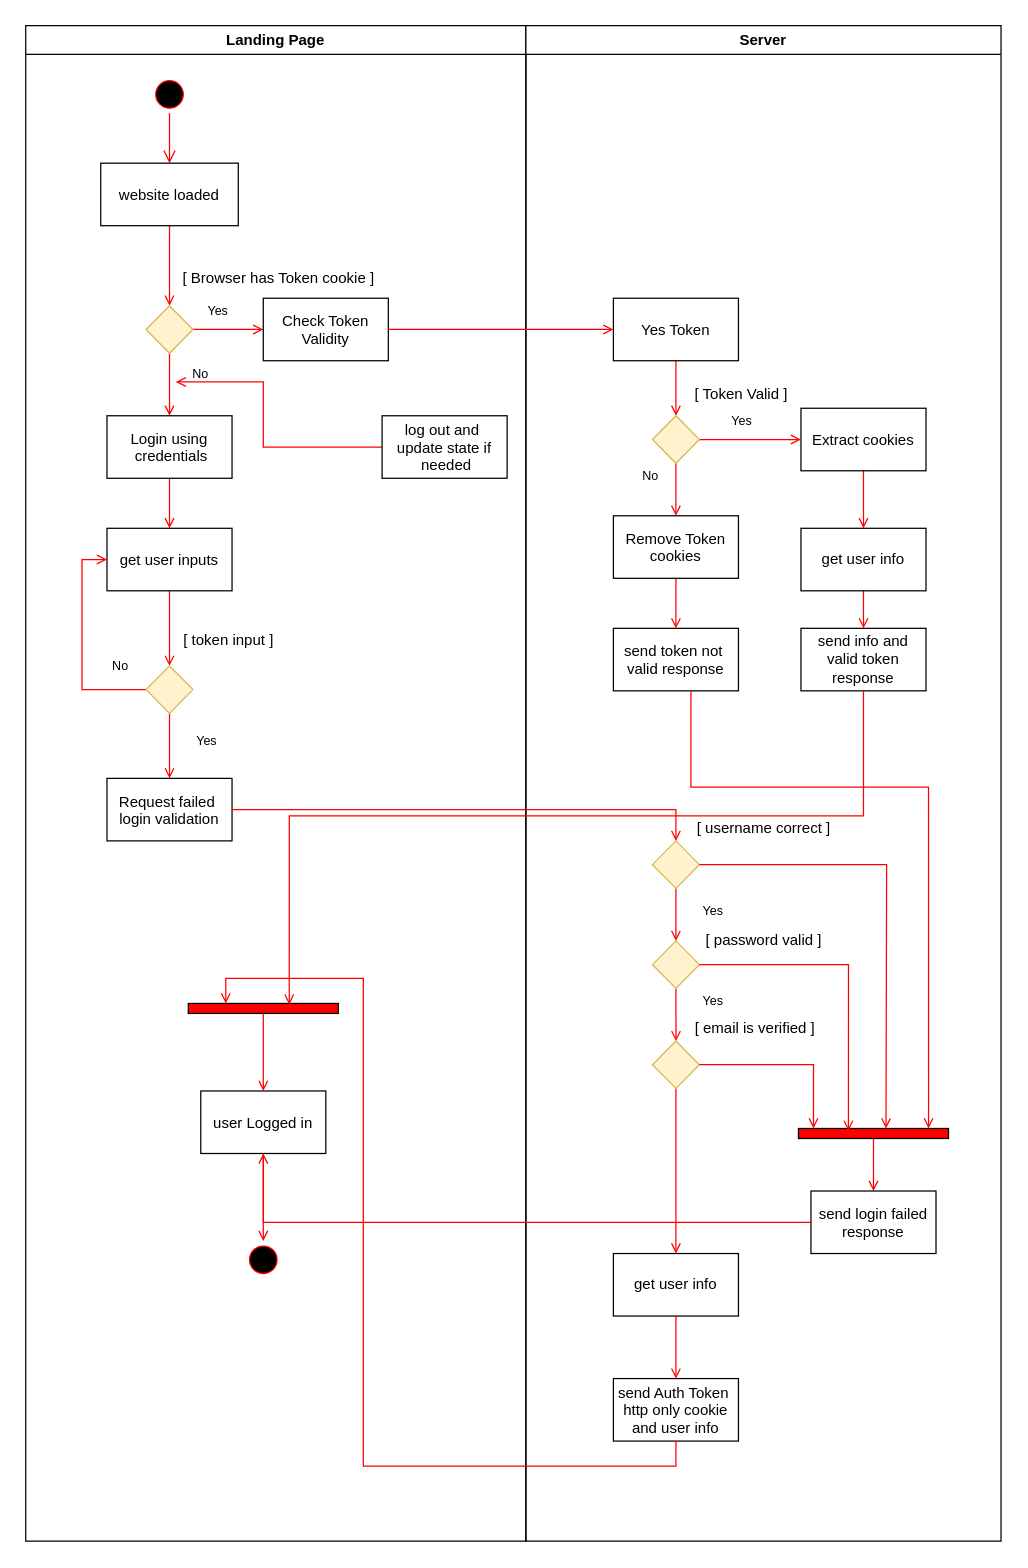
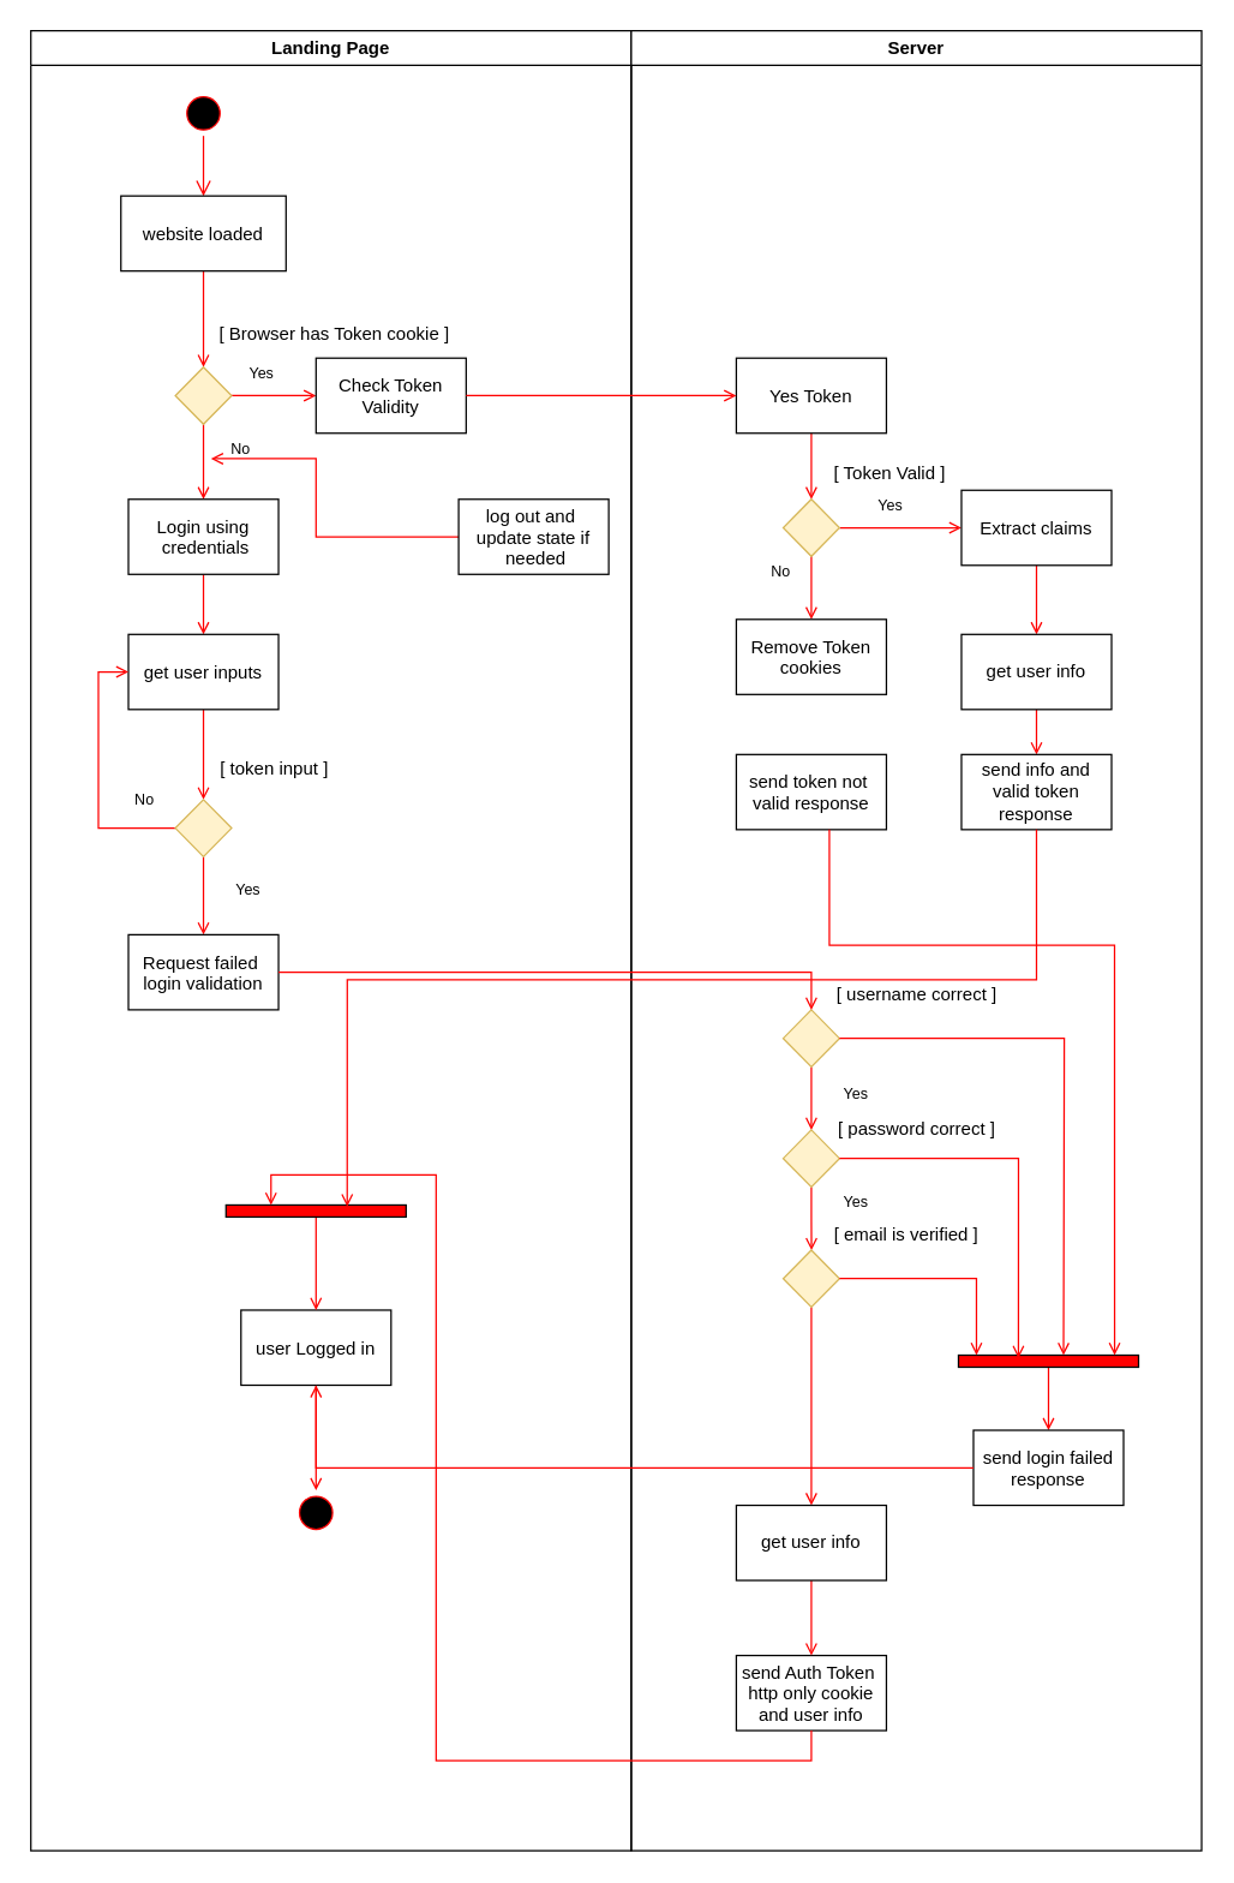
  <mxCell id="0" />
  <mxCell id="1" parent="0" />
  <mxCell id="2" value="Landing Page" style="swimlane;whiteSpace=wrap" parent="1" vertex="1"><mxGeometry x="20" y="20" width="400" height="1212" as="geometry" /></mxCell>
  <mxCell id="3" value="" style="ellipse;shape=startState;fillColor=#000000;strokeColor=#ff0000;" parent="2" vertex="1"><mxGeometry x="100" y="40" width="30" height="30" as="geometry" /></mxCell>
  <mxCell id="4" value="" style="edgeStyle=elbowEdgeStyle;elbow=horizontal;verticalAlign=bottom;endArrow=open;endSize=8;strokeColor=#FF0000;endFill=1;rounded=0" parent="2" source="3" target="6" edge="1"><mxGeometry x="100" y="40" as="geometry"><mxPoint x="115" y="110" as="targetPoint" /></mxGeometry></mxCell>
  <mxCell id="5" style="edgeStyle=orthogonalEdgeStyle;rounded=0;orthogonalLoop=1;jettySize=auto;html=1;exitX=0.5;exitY=1;exitDx=0;exitDy=0;entryX=0.5;entryY=0;entryDx=0;entryDy=0;fillColor=#e51400;strokeColor=#FF0000;endArrow=open;endFill=0;" edge="1" parent="2" source="6" target="9"><mxGeometry relative="1" as="geometry" /></mxCell>
  <mxCell id="6" value="website loaded" style="" parent="2" vertex="1"><mxGeometry x="60" y="110" width="110" height="50" as="geometry" /></mxCell>
  <mxCell id="7" style="edgeStyle=orthogonalEdgeStyle;rounded=0;orthogonalLoop=1;jettySize=auto;html=1;exitX=1;exitY=0.5;exitDx=0;exitDy=0;entryX=0;entryY=0.5;entryDx=0;entryDy=0;endArrow=open;endFill=0;strokeColor=#FF0000;" edge="1" parent="2" source="9" target="11"><mxGeometry relative="1" as="geometry" /></mxCell>
  <mxCell id="8" style="edgeStyle=orthogonalEdgeStyle;rounded=0;orthogonalLoop=1;jettySize=auto;html=1;exitX=0.5;exitY=1;exitDx=0;exitDy=0;endArrow=open;endFill=0;strokeColor=#FF0000;" edge="1" parent="2" source="9" target="14"><mxGeometry relative="1" as="geometry" /></mxCell>
  <mxCell id="9" value="" style="rhombus;whiteSpace=wrap;html=1;fillColor=#fff2cc;strokeColor=#d6b656;" vertex="1" parent="2"><mxGeometry x="96.25" y="224" width="37.5" height="38" as="geometry" /></mxCell>
  <mxCell id="10" value="[ Browser has Token cookie ]" style="text;html=1;strokeColor=none;fillColor=none;align=center;verticalAlign=middle;whiteSpace=wrap;rounded=0;" vertex="1" parent="2"><mxGeometry x="120" y="192" width="165" height="20" as="geometry" /></mxCell>
  <mxCell id="11" value="Check Token &#10;Validity" style="" vertex="1" parent="2"><mxGeometry x="190" y="218" width="100" height="50" as="geometry" /></mxCell>
  <mxCell id="12" value="&lt;font style=&quot;font-size: 10px&quot;&gt;Yes&lt;/font&gt;" style="text;html=1;strokeColor=none;fillColor=none;align=center;verticalAlign=middle;whiteSpace=wrap;rounded=0;" vertex="1" parent="2"><mxGeometry x="134" y="218" width="40" height="20" as="geometry" /></mxCell>
  <mxCell id="13" style="edgeStyle=orthogonalEdgeStyle;rounded=0;orthogonalLoop=1;jettySize=auto;html=1;exitX=0.5;exitY=1;exitDx=0;exitDy=0;endArrow=open;endFill=0;strokeColor=#FF0000;" edge="1" parent="2" source="14" target="19"><mxGeometry relative="1" as="geometry" /></mxCell>
  <mxCell id="14" value="Login using&#10; credentials" style="" vertex="1" parent="2"><mxGeometry x="65" y="312" width="100" height="50" as="geometry" /></mxCell>
  <mxCell id="15" value="&lt;span style=&quot;font-size: 10px&quot;&gt;No&lt;/span&gt;" style="text;html=1;strokeColor=none;fillColor=none;align=center;verticalAlign=middle;whiteSpace=wrap;rounded=0;" vertex="1" parent="2"><mxGeometry x="120" y="268" width="40" height="20" as="geometry" /></mxCell>
  <mxCell id="16" style="edgeStyle=orthogonalEdgeStyle;rounded=0;orthogonalLoop=1;jettySize=auto;html=1;exitX=0;exitY=0.5;exitDx=0;exitDy=0;endArrow=open;endFill=0;strokeColor=#FF0000;" edge="1" parent="2" source="17"><mxGeometry relative="1" as="geometry"><mxPoint x="120" y="285" as="targetPoint" /><Array as="points"><mxPoint x="190" y="337" /><mxPoint x="190" y="285" /><mxPoint x="120" y="285" /></Array></mxGeometry></mxCell>
  <mxCell id="17" value="log out and &#10;update state if&#10; needed" style="" vertex="1" parent="2"><mxGeometry x="285" y="312" width="100" height="50" as="geometry" /></mxCell>
  <mxCell id="18" style="edgeStyle=orthogonalEdgeStyle;rounded=0;orthogonalLoop=1;jettySize=auto;html=1;exitX=0.5;exitY=1;exitDx=0;exitDy=0;entryX=0.5;entryY=0;entryDx=0;entryDy=0;endArrow=open;endFill=0;strokeColor=#FF0000;" edge="1" parent="2" source="19" target="22"><mxGeometry relative="1" as="geometry" /></mxCell>
  <mxCell id="19" value="get user inputs" style="" vertex="1" parent="2"><mxGeometry x="65" y="402" width="100" height="50" as="geometry" /></mxCell>
  <mxCell id="20" style="edgeStyle=orthogonalEdgeStyle;rounded=0;orthogonalLoop=1;jettySize=auto;html=1;exitX=0.5;exitY=1;exitDx=0;exitDy=0;endArrow=open;endFill=0;strokeColor=#FF0000;" edge="1" parent="2" source="22" target="24"><mxGeometry relative="1" as="geometry" /></mxCell>
  <mxCell id="21" style="edgeStyle=orthogonalEdgeStyle;rounded=0;orthogonalLoop=1;jettySize=auto;html=1;exitX=0;exitY=0.5;exitDx=0;exitDy=0;entryX=0;entryY=0.5;entryDx=0;entryDy=0;endArrow=open;endFill=0;strokeColor=#FF0000;" edge="1" parent="2" source="22" target="19"><mxGeometry relative="1" as="geometry" /></mxCell>
  <mxCell id="22" value="" style="rhombus;whiteSpace=wrap;html=1;fillColor=#fff2cc;strokeColor=#d6b656;" vertex="1" parent="2"><mxGeometry x="96.25" y="512" width="37.5" height="38" as="geometry" /></mxCell>
  <mxCell id="23" value="[ token input ]" style="text;html=1;strokeColor=none;fillColor=none;align=center;verticalAlign=middle;whiteSpace=wrap;rounded=0;" vertex="1" parent="2"><mxGeometry x="80" y="482" width="165" height="20" as="geometry" /></mxCell>
  <mxCell id="24" value="Request failed &#10;login validation" style="" vertex="1" parent="2"><mxGeometry x="65" y="602" width="100" height="50" as="geometry" /></mxCell>
  <mxCell id="25" value="&lt;span style=&quot;font-size: 10px&quot;&gt;No&lt;/span&gt;" style="text;html=1;strokeColor=none;fillColor=none;align=center;verticalAlign=middle;whiteSpace=wrap;rounded=0;" vertex="1" parent="2"><mxGeometry x="56.25" y="502" width="40" height="20" as="geometry" /></mxCell>
  <mxCell id="26" value="&lt;font style=&quot;font-size: 10px&quot;&gt;Yes&lt;/font&gt;" style="text;html=1;strokeColor=none;fillColor=none;align=center;verticalAlign=middle;whiteSpace=wrap;rounded=0;" vertex="1" parent="2"><mxGeometry x="125" y="562" width="40" height="20" as="geometry" /></mxCell>
  <mxCell id="27" style="edgeStyle=orthogonalEdgeStyle;rounded=0;orthogonalLoop=1;jettySize=auto;html=1;exitX=0.5;exitY=1;exitDx=0;exitDy=0;endArrow=open;endFill=0;strokeColor=#FF0000;fontColor=#FF0000;" edge="1" parent="2" source="28" target="31"><mxGeometry relative="1" as="geometry" /></mxCell>
  <mxCell id="28" value="user Logged in" style="" vertex="1" parent="2"><mxGeometry x="140" y="852" width="100" height="50" as="geometry" /></mxCell>
  <mxCell id="29" style="edgeStyle=orthogonalEdgeStyle;rounded=0;orthogonalLoop=1;jettySize=auto;html=1;exitX=0.5;exitY=1;exitDx=0;exitDy=0;endArrow=open;endFill=0;strokeColor=#FF0000;fontColor=#FF0000;" edge="1" parent="2" source="30" target="28"><mxGeometry relative="1" as="geometry" /></mxCell>
  <mxCell id="30" value="" style="rounded=0;whiteSpace=wrap;html=1;fontColor=#FF0000;fillColor=#FF0000;" vertex="1" parent="2"><mxGeometry x="130" y="782" width="120" height="8" as="geometry" /></mxCell>
  <mxCell id="31" value="" style="ellipse;shape=startState;fillColor=#000000;strokeColor=#ff0000;" vertex="1" parent="2"><mxGeometry x="175" y="972" width="30" height="30" as="geometry" /></mxCell>
  <mxCell id="32" value="Server" style="swimlane;whiteSpace=wrap;startSize=23;" parent="1" vertex="1"><mxGeometry x="420" y="20" width="380" height="1212" as="geometry"><mxRectangle x="444.5" y="128" width="80" height="23" as="alternateBounds" /></mxGeometry></mxCell>
  <mxCell id="33" style="edgeStyle=orthogonalEdgeStyle;rounded=0;orthogonalLoop=1;jettySize=auto;html=1;exitX=0.5;exitY=1;exitDx=0;exitDy=0;entryX=0.5;entryY=0;entryDx=0;entryDy=0;endArrow=open;endFill=0;strokeColor=#FF0000;" edge="1" parent="32" source="34" target="37"><mxGeometry relative="1" as="geometry" /></mxCell>
  <mxCell id="34" value="Yes Token" style="" vertex="1" parent="32"><mxGeometry x="70" y="218" width="100" height="50" as="geometry" /></mxCell>
  <mxCell id="35" style="edgeStyle=orthogonalEdgeStyle;rounded=0;orthogonalLoop=1;jettySize=auto;html=1;exitX=0.5;exitY=1;exitDx=0;exitDy=0;endArrow=open;endFill=0;strokeColor=#FF0000;" edge="1" parent="32" source="37" target="40"><mxGeometry relative="1" as="geometry" /></mxCell>
  <mxCell id="36" style="edgeStyle=orthogonalEdgeStyle;rounded=0;orthogonalLoop=1;jettySize=auto;html=1;exitX=1;exitY=0.5;exitDx=0;exitDy=0;entryX=0;entryY=0.5;entryDx=0;entryDy=0;endArrow=open;endFill=0;strokeColor=#FF0000;" edge="1" parent="32" source="37" target="44"><mxGeometry relative="1" as="geometry" /></mxCell>
  <mxCell id="37" value="" style="rhombus;whiteSpace=wrap;html=1;fillColor=#fff2cc;strokeColor=#d6b656;" vertex="1" parent="32"><mxGeometry x="101.25" y="312" width="37.5" height="38" as="geometry" /></mxCell>
  <mxCell id="38" value="[ Token Valid&amp;nbsp;]" style="text;html=1;strokeColor=none;fillColor=none;align=center;verticalAlign=middle;whiteSpace=wrap;rounded=0;" vertex="1" parent="32"><mxGeometry x="90" y="285" width="165" height="20" as="geometry" /></mxCell>
- <mxCell id="39" style="edgeStyle=orthogonalEdgeStyle;rounded=0;orthogonalLoop=1;jettySize=auto;html=1;exitX=0.5;exitY=1;exitDx=0;exitDy=0;entryX=0.5;entryY=0;entryDx=0;entryDy=0;endArrow=open;endFill=0;strokeColor=#FF0000;" edge="1" parent="32" source="40" target="42"><mxGeometry relative="1" as="geometry" /></mxCell>
  <mxCell id="40" value="Remove Token&#10;cookies" style="" vertex="1" parent="32"><mxGeometry x="70" y="392" width="100" height="50" as="geometry" /></mxCell>
  <mxCell id="41" value="&lt;span style=&quot;font-size: 10px&quot;&gt;No&lt;/span&gt;" style="text;html=1;strokeColor=none;fillColor=none;align=center;verticalAlign=middle;whiteSpace=wrap;rounded=0;" vertex="1" parent="32"><mxGeometry x="80" y="350" width="40" height="20" as="geometry" /></mxCell>
  <mxCell id="42" value="send token not &#10;valid response" style="" vertex="1" parent="32"><mxGeometry x="70" y="482" width="100" height="50" as="geometry" /></mxCell>
  <mxCell id="43" style="edgeStyle=orthogonalEdgeStyle;rounded=0;orthogonalLoop=1;jettySize=auto;html=1;exitX=0.5;exitY=1;exitDx=0;exitDy=0;endArrow=open;endFill=0;strokeColor=#FF0000;" edge="1" parent="32" source="44" target="47"><mxGeometry relative="1" as="geometry" /></mxCell>
- <mxCell id="44" value="Extract cookies" style="" vertex="1" parent="32"><mxGeometry x="220" y="306" width="100" height="50" as="geometry" /></mxCell>
+ <mxCell id="44" value="Extract claims" style="" vertex="1" parent="32"><mxGeometry x="220" y="306" width="100" height="50" as="geometry" /></mxCell>
  <mxCell id="45" value="&lt;span style=&quot;font-size: 10px&quot;&gt;Yes&lt;/span&gt;" style="text;html=1;strokeColor=none;fillColor=none;align=center;verticalAlign=middle;whiteSpace=wrap;rounded=0;" vertex="1" parent="32"><mxGeometry x="152.5" y="306" width="40" height="20" as="geometry" /></mxCell>
  <mxCell id="46" style="edgeStyle=orthogonalEdgeStyle;rounded=0;orthogonalLoop=1;jettySize=auto;html=1;exitX=0.5;exitY=1;exitDx=0;exitDy=0;entryX=0.5;entryY=0;entryDx=0;entryDy=0;endArrow=open;endFill=0;strokeColor=#FF0000;" edge="1" parent="32" source="47" target="48"><mxGeometry relative="1" as="geometry" /></mxCell>
  <mxCell id="47" value="get user info" style="whiteSpace=wrap;" vertex="1" parent="32"><mxGeometry x="220" y="402" width="100" height="50" as="geometry" /></mxCell>
  <mxCell id="48" value="send info and valid token response" style="whiteSpace=wrap;" vertex="1" parent="32"><mxGeometry x="220" y="482" width="100" height="50" as="geometry" /></mxCell>
  <mxCell id="49" style="edgeStyle=orthogonalEdgeStyle;rounded=0;orthogonalLoop=1;jettySize=auto;html=1;exitX=0.5;exitY=1;exitDx=0;exitDy=0;entryX=0.5;entryY=0;entryDx=0;entryDy=0;endArrow=open;endFill=0;strokeColor=#FF0000;" edge="1" parent="32" source="50" target="53"><mxGeometry relative="1" as="geometry" /></mxCell>
  <mxCell id="50" value="" style="rhombus;whiteSpace=wrap;html=1;fillColor=#fff2cc;strokeColor=#d6b656;" vertex="1" parent="32"><mxGeometry x="101.25" y="652" width="37.5" height="38" as="geometry" /></mxCell>
  <mxCell id="51" value="[ username correct ]" style="text;html=1;strokeColor=none;fillColor=none;align=center;verticalAlign=middle;whiteSpace=wrap;rounded=0;" vertex="1" parent="32"><mxGeometry x="107.5" y="632" width="165" height="20" as="geometry" /></mxCell>
  <mxCell id="52" style="edgeStyle=orthogonalEdgeStyle;rounded=0;orthogonalLoop=1;jettySize=auto;html=1;exitX=0.5;exitY=1;exitDx=0;exitDy=0;endArrow=open;endFill=0;strokeColor=#FF0000;" edge="1" parent="32" source="53" target="55"><mxGeometry relative="1" as="geometry" /></mxCell>
  <mxCell id="53" value="" style="rhombus;whiteSpace=wrap;html=1;fillColor=#fff2cc;strokeColor=#d6b656;" vertex="1" parent="32"><mxGeometry x="101.25" y="732" width="37.5" height="38" as="geometry" /></mxCell>
  <mxCell id="54" style="edgeStyle=orthogonalEdgeStyle;rounded=0;orthogonalLoop=1;jettySize=auto;html=1;exitX=0.5;exitY=1;exitDx=0;exitDy=0;endArrow=open;endFill=0;strokeColor=#FF0000;fontColor=#FF0000;entryX=0.5;entryY=0;entryDx=0;entryDy=0;" edge="1" parent="32" source="55" target="69"><mxGeometry relative="1" as="geometry" /></mxCell>
  <mxCell id="55" value="" style="rhombus;whiteSpace=wrap;html=1;fillColor=#fff2cc;strokeColor=#d6b656;" vertex="1" parent="32"><mxGeometry x="101.25" y="812" width="37.5" height="38" as="geometry" /></mxCell>
  <mxCell id="56" value="&lt;font style=&quot;font-size: 10px&quot;&gt;Yes&lt;/font&gt;" style="text;html=1;strokeColor=none;fillColor=none;align=center;verticalAlign=middle;whiteSpace=wrap;rounded=0;" vertex="1" parent="32"><mxGeometry x="130" y="698" width="40" height="20" as="geometry" /></mxCell>
  <mxCell id="57" value="&lt;font style=&quot;font-size: 10px&quot;&gt;Yes&lt;/font&gt;" style="text;html=1;strokeColor=none;fillColor=none;align=center;verticalAlign=middle;whiteSpace=wrap;rounded=0;" vertex="1" parent="32"><mxGeometry x="130" y="770" width="40" height="20" as="geometry" /></mxCell>
- <mxCell id="58" value="[ password valid ]" style="text;html=1;strokeColor=none;fillColor=none;align=center;verticalAlign=middle;whiteSpace=wrap;rounded=0;" vertex="1" parent="32"><mxGeometry x="107.5" y="722" width="165" height="20" as="geometry" /></mxCell>
+ <mxCell id="58" value="[ password correct ]" style="text;html=1;strokeColor=none;fillColor=none;align=center;verticalAlign=middle;whiteSpace=wrap;rounded=0;" vertex="1" parent="32"><mxGeometry x="107.5" y="722" width="165" height="20" as="geometry" /></mxCell>
  <mxCell id="59" value="[ email is verified ]" style="text;html=1;strokeColor=none;fillColor=none;align=center;verticalAlign=middle;whiteSpace=wrap;rounded=0;" vertex="1" parent="32"><mxGeometry x="101.25" y="792" width="165" height="20" as="geometry" /></mxCell>
  <mxCell id="60" style="edgeStyle=orthogonalEdgeStyle;rounded=0;orthogonalLoop=1;jettySize=auto;html=1;exitX=0.5;exitY=1;exitDx=0;exitDy=0;endArrow=open;endFill=0;strokeColor=#FF0000;fontColor=#FF0000;" edge="1" parent="32" source="61" target="66"><mxGeometry relative="1" as="geometry" /></mxCell>
  <mxCell id="61" value="" style="rounded=0;whiteSpace=wrap;html=1;fontColor=#FF0000;fillColor=#FF0000;" vertex="1" parent="32"><mxGeometry x="218" y="882" width="120" height="8" as="geometry" /></mxCell>
  <mxCell id="62" style="edgeStyle=orthogonalEdgeStyle;rounded=0;orthogonalLoop=1;jettySize=auto;html=1;exitX=1;exitY=0.5;exitDx=0;exitDy=0;endArrow=open;endFill=0;strokeColor=#FF0000;fontColor=#FF0000;entryX=0.333;entryY=0.25;entryDx=0;entryDy=0;entryPerimeter=0;" edge="1" parent="32" source="53" target="61"><mxGeometry relative="1" as="geometry"><mxPoint x="253" y="872" as="targetPoint" /></mxGeometry></mxCell>
  <mxCell id="63" style="edgeStyle=orthogonalEdgeStyle;rounded=0;orthogonalLoop=1;jettySize=auto;html=1;exitX=1;exitY=0.5;exitDx=0;exitDy=0;endArrow=open;endFill=0;strokeColor=#FF0000;fontColor=#FF0000;" edge="1" parent="32" source="50"><mxGeometry relative="1" as="geometry"><mxPoint x="288" y="882" as="targetPoint" /></mxGeometry></mxCell>
  <mxCell id="64" style="edgeStyle=orthogonalEdgeStyle;rounded=0;orthogonalLoop=1;jettySize=auto;html=1;endArrow=open;endFill=0;strokeColor=#FF0000;fontColor=#FF0000;" edge="1" parent="32" source="55"><mxGeometry relative="1" as="geometry"><mxPoint x="230" y="882" as="targetPoint" /><Array as="points"><mxPoint x="230" y="831" /><mxPoint x="230" y="882" /></Array></mxGeometry></mxCell>
  <mxCell id="65" style="edgeStyle=orthogonalEdgeStyle;rounded=0;orthogonalLoop=1;jettySize=auto;html=1;endArrow=open;endFill=0;strokeColor=#FF0000;exitX=0.62;exitY=1.06;exitDx=0;exitDy=0;exitPerimeter=0;entryX=0.867;entryY=-0.375;entryDx=0;entryDy=0;entryPerimeter=0;" edge="1" parent="32"><mxGeometry relative="1" as="geometry"><mxPoint x="132" y="532" as="sourcePoint" /><mxPoint x="322.04" y="882" as="targetPoint" /><Array as="points"><mxPoint x="132" y="609" /><mxPoint x="322" y="609" /></Array></mxGeometry></mxCell>
  <mxCell id="66" value="send login failed&#10;response" style="" vertex="1" parent="32"><mxGeometry x="228" y="932" width="100" height="50" as="geometry" /></mxCell>
  <mxCell id="67" value="send Auth Token &#10;http only cookie&#10;and user info" style="" vertex="1" parent="32"><mxGeometry x="70" y="1082" width="100" height="50" as="geometry" /></mxCell>
  <mxCell id="68" style="edgeStyle=orthogonalEdgeStyle;rounded=0;orthogonalLoop=1;jettySize=auto;html=1;exitX=0.5;exitY=1;exitDx=0;exitDy=0;endArrow=open;endFill=0;strokeColor=#FF0000;fontColor=#FF0000;" edge="1" parent="32" source="69" target="67"><mxGeometry relative="1" as="geometry" /></mxCell>
  <mxCell id="69" value="get user info" style="whiteSpace=wrap;" vertex="1" parent="32"><mxGeometry x="70" y="982" width="100" height="50" as="geometry" /></mxCell>
  <mxCell id="70" style="edgeStyle=orthogonalEdgeStyle;rounded=0;orthogonalLoop=1;jettySize=auto;html=1;exitX=1;exitY=0.5;exitDx=0;exitDy=0;entryX=0;entryY=0.5;entryDx=0;entryDy=0;endArrow=open;endFill=0;strokeColor=#FF0000;" edge="1" parent="1" source="11" target="34"><mxGeometry relative="1" as="geometry" /></mxCell>
  <mxCell id="71" style="edgeStyle=orthogonalEdgeStyle;rounded=0;orthogonalLoop=1;jettySize=auto;html=1;exitX=1;exitY=0.5;exitDx=0;exitDy=0;entryX=0.5;entryY=0;entryDx=0;entryDy=0;endArrow=open;endFill=0;strokeColor=#FF0000;" edge="1" parent="1" source="24" target="50"><mxGeometry relative="1" as="geometry" /></mxCell>
  <mxCell id="72" style="edgeStyle=orthogonalEdgeStyle;rounded=0;orthogonalLoop=1;jettySize=auto;html=1;exitX=0;exitY=0.5;exitDx=0;exitDy=0;endArrow=open;endFill=0;strokeColor=#FF0000;fontColor=#FF0000;" edge="1" parent="1" source="66" target="28"><mxGeometry relative="1" as="geometry" /></mxCell>
  <mxCell id="73" style="edgeStyle=orthogonalEdgeStyle;rounded=0;orthogonalLoop=1;jettySize=auto;html=1;exitX=0.5;exitY=1;exitDx=0;exitDy=0;entryX=0.25;entryY=0;entryDx=0;entryDy=0;endArrow=open;endFill=0;strokeColor=#FF0000;fontColor=#FF0000;" edge="1" parent="1" source="67" target="30"><mxGeometry relative="1" as="geometry"><Array as="points"><mxPoint x="540" y="1172" /><mxPoint x="290" y="1172" /><mxPoint x="290" y="782" /><mxPoint x="180" y="782" /></Array></mxGeometry></mxCell>
  <mxCell id="74" style="edgeStyle=orthogonalEdgeStyle;rounded=0;orthogonalLoop=1;jettySize=auto;html=1;exitX=0.5;exitY=1;exitDx=0;exitDy=0;entryX=0.673;entryY=0.125;entryDx=0;entryDy=0;entryPerimeter=0;endArrow=open;endFill=0;strokeColor=#FF0000;fontColor=#FF0000;" edge="1" parent="1" source="48" target="30"><mxGeometry relative="1" as="geometry"><Array as="points"><mxPoint x="690" y="652" /><mxPoint x="231" y="652" /></Array></mxGeometry></mxCell>
